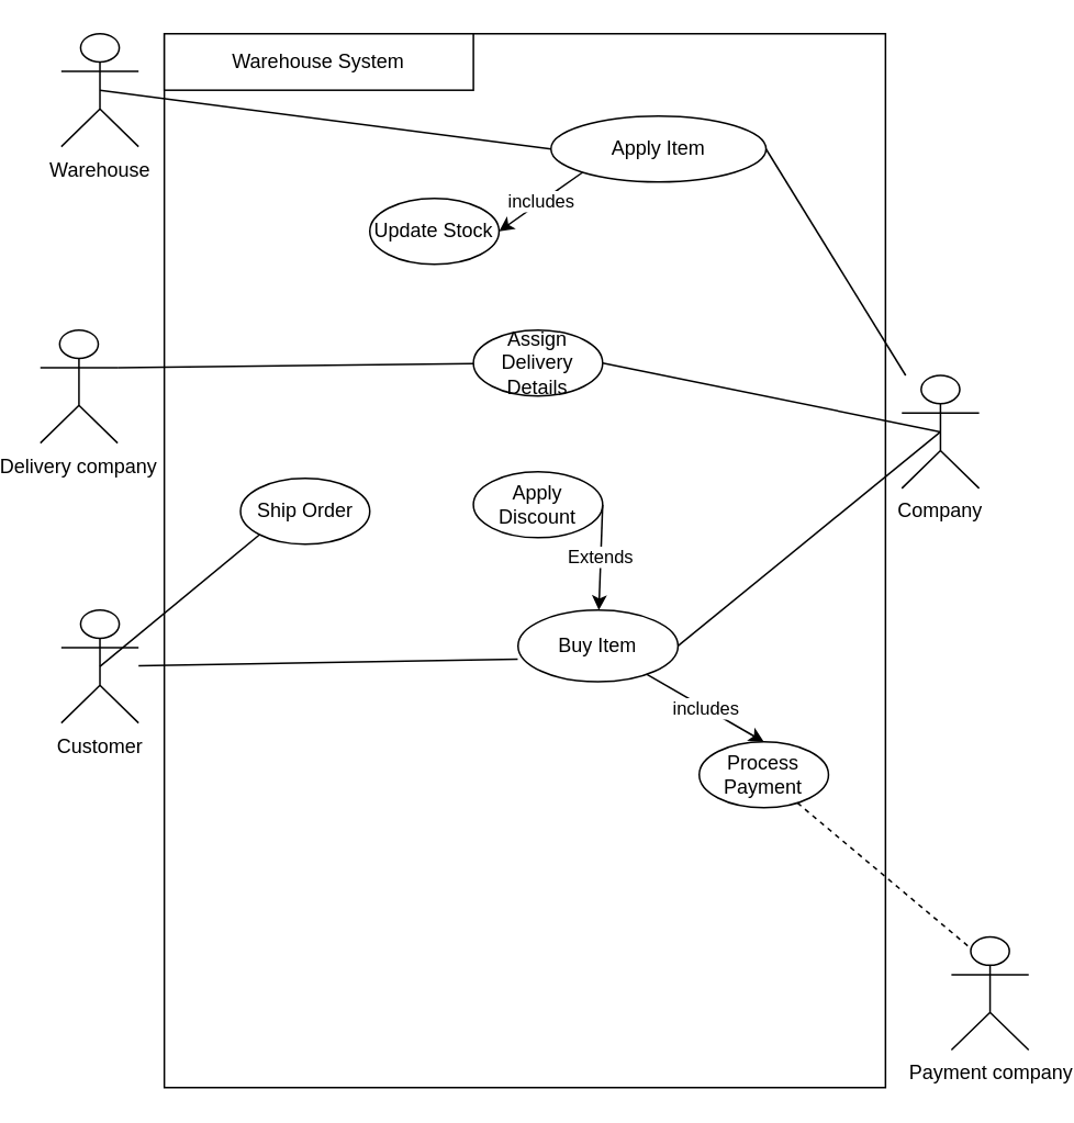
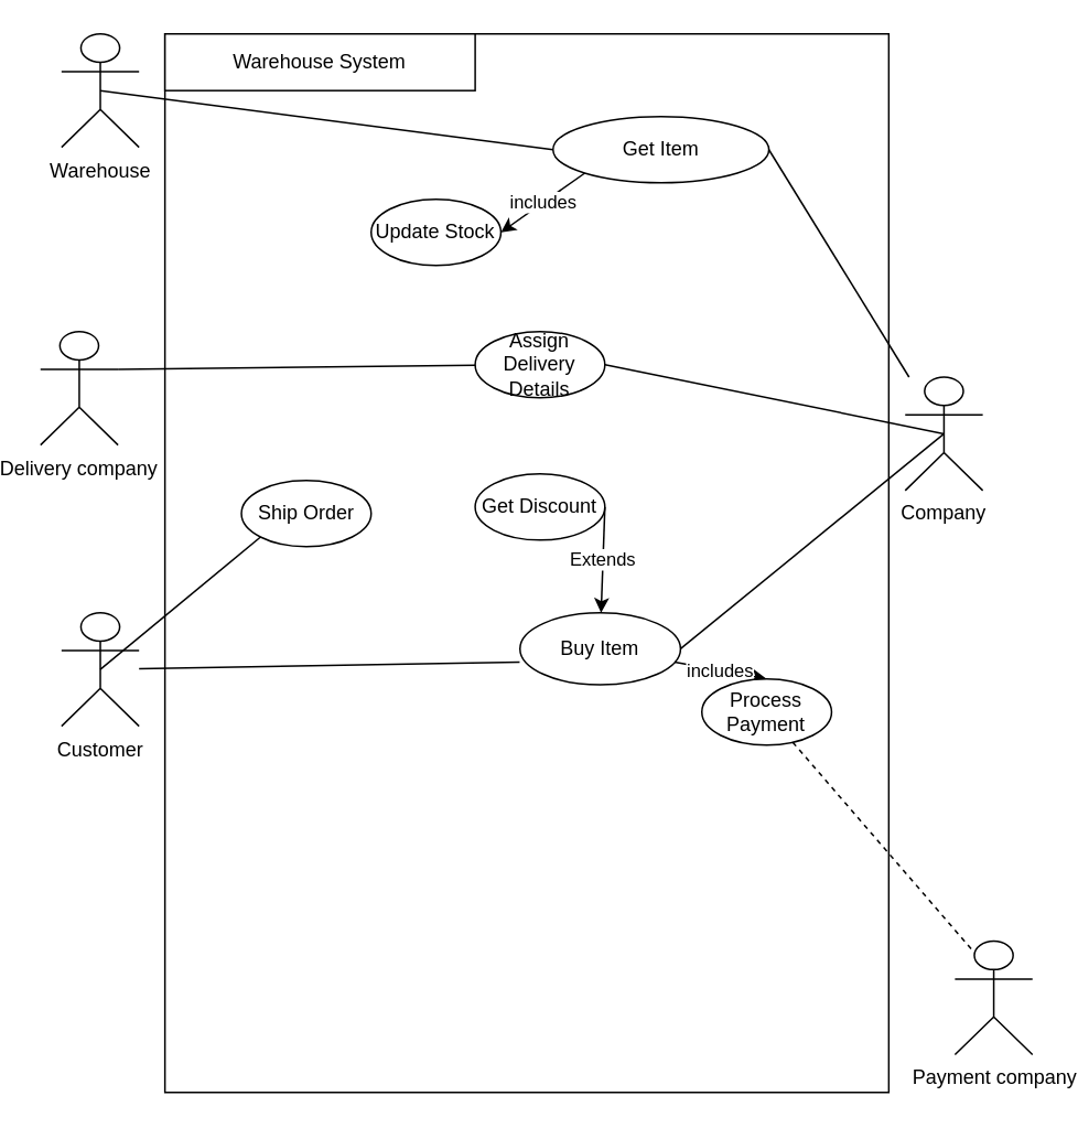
  <mxCell id="0" />
  <mxCell id="1" parent="0" />
  <mxCell id="2" value="" style="group" parent="1" vertex="1" connectable="0"><mxGeometry x="20" y="20" width="600.0" height="640" as="geometry" /></mxCell>
  <mxCell id="3" value="Payment company" style="shape=umlActor;verticalLabelPosition=bottom;verticalAlign=top;html=1;outlineConnect=0;" parent="2" vertex="1"><mxGeometry x="553.093" y="548.571" width="46.907" height="68.571" as="geometry" /></mxCell>
  <mxCell id="4" value="Company" style="shape=umlActor;verticalLabelPosition=bottom;verticalAlign=top;html=1;outlineConnect=0;" parent="2" vertex="1"><mxGeometry x="522.998" y="207.5" width="46.907" height="68.571" as="geometry" /></mxCell>
  <mxCell id="5" value="Delivery company" style="shape=umlActor;verticalLabelPosition=bottom;verticalAlign=top;html=1;outlineConnect=0;" parent="2" vertex="1"><mxGeometry y="180.001" width="46.907" height="68.571" as="geometry" /></mxCell>
  <mxCell id="6" value="Customer" style="shape=umlActor;verticalLabelPosition=bottom;verticalAlign=top;html=1;outlineConnect=0;" parent="2" vertex="1"><mxGeometry x="12.723" y="349.996" width="46.907" height="68.571" as="geometry" /></mxCell>
  <mxCell id="7" value="Warehouse" style="shape=umlActor;verticalLabelPosition=bottom;verticalAlign=top;html=1;outlineConnect=0;" parent="2" vertex="1"><mxGeometry x="12.723" width="46.907" height="68.571" as="geometry" /></mxCell>
  <mxCell id="8" value="" style="rounded=0;whiteSpace=wrap;html=1;" parent="2" vertex="1"><mxGeometry x="75.265" width="437.797" height="640" as="geometry" /></mxCell>
  <mxCell id="9" value="Warehouse System" style="rounded=0;whiteSpace=wrap;html=1;" parent="2" vertex="1"><mxGeometry x="75.265" width="187.627" height="34.286" as="geometry" /></mxCell>
  <mxCell id="10" style="rounded=0;orthogonalLoop=1;jettySize=auto;html=1;exitX=1;exitY=0.5;exitDx=0;exitDy=0;endArrow=none;endFill=0;entryX=0.5;entryY=0.5;entryDx=0;entryDy=0;entryPerimeter=0;" parent="2" source="11" target="4" edge="1"><mxGeometry x="-2160.0" as="geometry" /></mxCell>
  <mxCell id="11" value="Buy Item" style="ellipse;whiteSpace=wrap;html=1;" parent="2" vertex="1"><mxGeometry x="290.0" y="350" width="97.11" height="43.57" as="geometry" /></mxCell>
- <mxCell id="12" value="Apply Item" style="ellipse;whiteSpace=wrap;html=1;" parent="2" vertex="1"><mxGeometry x="310.0" y="50" width="130.55" height="40" as="geometry" /></mxCell>
+ <mxCell id="12" value="Get Item" style="ellipse;whiteSpace=wrap;html=1;" parent="2" vertex="1"><mxGeometry x="310.0" y="50" width="130.55" height="40" as="geometry" /></mxCell>
  <mxCell id="13" style="rounded=0;orthogonalLoop=1;jettySize=auto;html=1;exitX=-0.002;exitY=0.685;exitDx=0;exitDy=0;endArrow=none;endFill=0;exitPerimeter=0;" parent="2" source="11" target="6" edge="1"><mxGeometry x="-2160.0" as="geometry"><mxPoint x="252.36" y="148.368" as="sourcePoint" /><mxPoint x="71.263" y="280" as="targetPoint" /></mxGeometry></mxCell>
- <mxCell id="14" value="Apply Discount" style="ellipse;whiteSpace=wrap;html=1;" parent="2" vertex="1"><mxGeometry x="262.89" y="266.07" width="78.47" height="40" as="geometry" /></mxCell>
+ <mxCell id="14" value="Get Discount" style="ellipse;whiteSpace=wrap;html=1;" parent="2" vertex="1"><mxGeometry x="262.89" y="266.07" width="78.47" height="40" as="geometry" /></mxCell>
  <mxCell id="15" value="Extends" style="rounded=0;orthogonalLoop=1;jettySize=auto;html=1;endArrow=none;endFill=0;entryX=1;entryY=0.5;entryDx=0;entryDy=0;startArrow=classic;startFill=1;" parent="2" source="11" target="14" edge="1"><mxGeometry x="-2160.0" as="geometry"><mxPoint x="230.078" y="179.141" as="sourcePoint" /><mxPoint x="82.52" y="290" as="targetPoint" /></mxGeometry></mxCell>
  <mxCell id="16" style="rounded=0;orthogonalLoop=1;jettySize=auto;html=1;endArrow=none;endFill=0;entryX=0.5;entryY=0.5;entryDx=0;entryDy=0;entryPerimeter=0;exitX=0;exitY=0.5;exitDx=0;exitDy=0;" parent="2" source="12" target="7" edge="1"><mxGeometry x="-2001.26" y="-79.85" as="geometry"><mxPoint x="360.0" y="50" as="sourcePoint" /><mxPoint x="90.0" y="60" as="targetPoint" /></mxGeometry></mxCell>
  <mxCell id="17" style="rounded=0;orthogonalLoop=1;jettySize=auto;html=1;endArrow=none;endFill=0;exitX=1;exitY=0.5;exitDx=0;exitDy=0;" parent="2" source="12" target="4" edge="1"><mxGeometry x="-1991.26" y="-69.85" as="geometry"><mxPoint x="340.0" y="64.29" as="sourcePoint" /><mxPoint x="46.176" y="44.286" as="targetPoint" /></mxGeometry></mxCell>
  <mxCell id="18" value="includes" style="rounded=0;orthogonalLoop=1;jettySize=auto;html=1;exitX=1;exitY=0.5;exitDx=0;exitDy=0;endArrow=none;endFill=0;entryX=0;entryY=1;entryDx=0;entryDy=0;startArrow=classic;startFill=1;" parent="2" source="19" target="12" edge="1"><mxGeometry x="-2130.07" y="-70" as="geometry"><mxPoint x="339.93" y="91.785" as="sourcePoint" /><mxPoint x="248.4" y="90" as="targetPoint" /></mxGeometry></mxCell>
  <mxCell id="19" value="Update Stock" style="ellipse;whiteSpace=wrap;html=1;" parent="2" vertex="1"><mxGeometry x="200.0" y="100" width="78.47" height="40" as="geometry" /></mxCell>
  <mxCell id="20" value="includes" style="rounded=0;orthogonalLoop=1;jettySize=auto;html=1;exitX=0.5;exitY=0;exitDx=0;exitDy=0;endArrow=none;endFill=0;startArrow=classic;startFill=1;" parent="2" source="21" target="11" edge="1"><mxGeometry x="-1967.99" y="80.66" as="geometry"><mxPoint x="502.01" y="242.445" as="sourcePoint" /><mxPoint x="373.481" y="179.995" as="targetPoint" /></mxGeometry></mxCell>
- <mxCell id="21" value="Process Payment" style="ellipse;whiteSpace=wrap;html=1;" parent="2" vertex="1"><mxGeometry x="400.0" y="430" width="78.47" height="40" as="geometry" /></mxCell>
+ <mxCell id="21" value="Process Payment" style="ellipse;whiteSpace=wrap;html=1;" parent="2" vertex="1"><mxGeometry x="400.0" y="390" width="78.47" height="40" as="geometry" /></mxCell>
  <mxCell id="22" style="rounded=0;orthogonalLoop=1;jettySize=auto;html=1;endArrow=none;endFill=0;entryX=0.25;entryY=0.1;entryDx=0;entryDy=0;entryPerimeter=0;dashed=1;" parent="2" source="21" target="3" edge="1"><mxGeometry x="-2150.0" y="10" as="geometry"><mxPoint x="417.11" y="171.785" as="sourcePoint" /><mxPoint x="556.451" y="241.786" as="targetPoint" /></mxGeometry></mxCell>
  <mxCell id="23" value="Ship Order" style="ellipse;whiteSpace=wrap;html=1;" parent="2" vertex="1"><mxGeometry x="121.53" y="270" width="78.47" height="40" as="geometry" /></mxCell>
  <mxCell id="24" value="Assign Delivery Details" style="ellipse;whiteSpace=wrap;html=1;" parent="2" vertex="1"><mxGeometry x="262.89" y="180" width="78.47" height="40" as="geometry" /></mxCell>
  <mxCell id="25" style="rounded=0;orthogonalLoop=1;jettySize=auto;html=1;endArrow=none;endFill=0;exitX=1;exitY=0.333;exitDx=0;exitDy=0;exitPerimeter=0;" parent="2" source="5" target="24" edge="1"><mxGeometry x="-2291.81" y="7.12" as="geometry"><mxPoint x="140.0" y="125.54" as="sourcePoint" /><mxPoint x="226.083" y="274.47" as="targetPoint" /></mxGeometry></mxCell>
  <mxCell id="26" style="rounded=0;orthogonalLoop=1;jettySize=auto;html=1;endArrow=none;endFill=0;exitX=0.5;exitY=0.5;exitDx=0;exitDy=0;exitPerimeter=0;entryX=1;entryY=0.5;entryDx=0;entryDy=0;" parent="2" source="4" target="24" edge="1"><mxGeometry x="-2281.81" y="17.12" as="geometry"><mxPoint x="56.907" y="212.859" as="sourcePoint" /><mxPoint x="272.896" y="210.363" as="targetPoint" /></mxGeometry></mxCell>
  <mxCell id="27" style="rounded=0;orthogonalLoop=1;jettySize=auto;html=1;endArrow=none;endFill=0;exitX=0.5;exitY=0.5;exitDx=0;exitDy=0;exitPerimeter=0;entryX=0;entryY=1;entryDx=0;entryDy=0;" parent="2" source="6" target="23" edge="1"><mxGeometry x="-2261.81" y="37.12" as="geometry"><mxPoint x="33.453" y="224.287" as="sourcePoint" /><mxPoint x="170.765" y="280" as="targetPoint" /></mxGeometry></mxCell>
